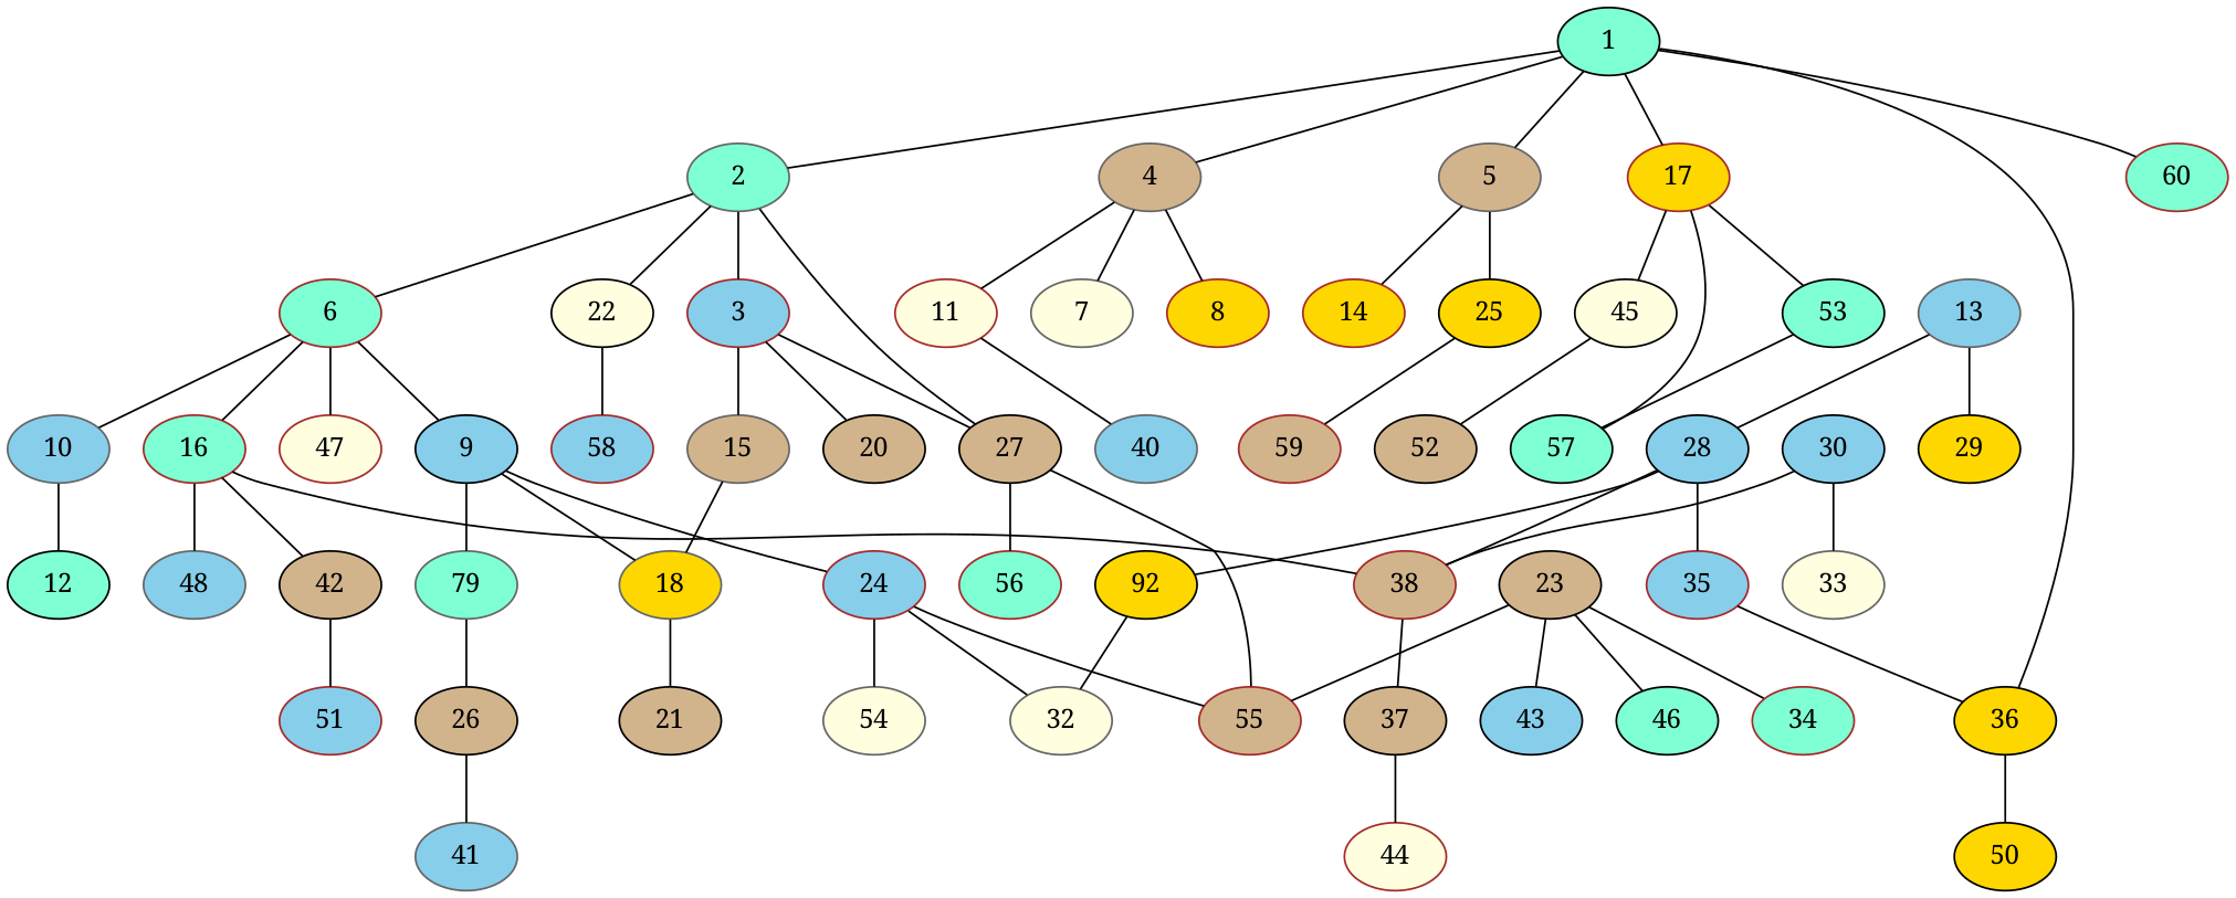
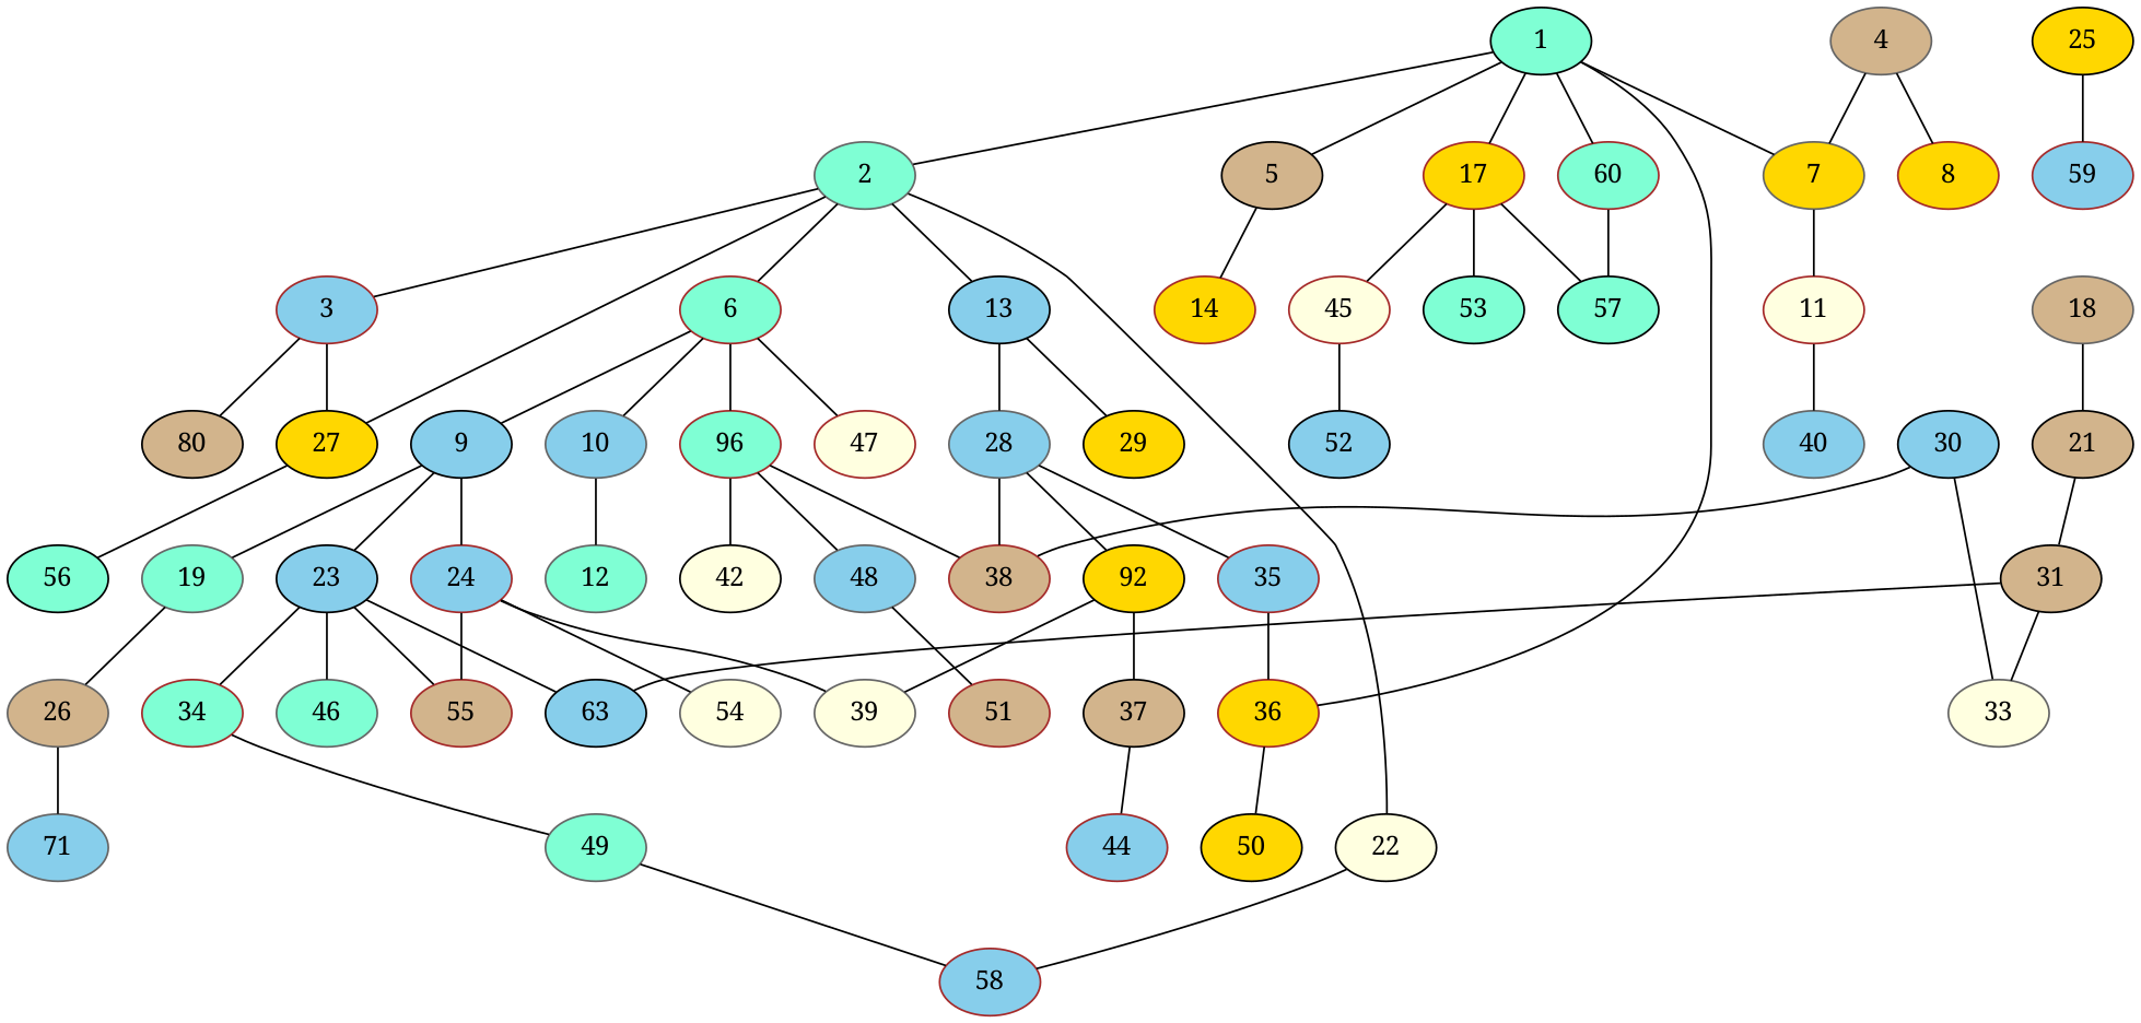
  graph {
    fontname="Noto Serif"
    node [color=black fillcolor=skyblue fontname="Noto Serif" style=filled]
    edge [fontname="Noto Serif"]
    1 [fillcolor=aquamarine]
    2 [color=gray40 fillcolor=aquamarine]
    4 [color=gray40 fillcolor=tan]
-   5 [color=gray40 fillcolor=tan]
+   5 [fillcolor=tan]
    17 [color=brown fillcolor=gold]
-   36 [fillcolor=gold]
+   36 [color=brown fillcolor=gold]
    60 [color=brown fillcolor=aquamarine]
    3 [color=brown]
    6 [color=brown fillcolor=aquamarine]
-   13 [color=gray40]
+   13
    22 [fillcolor=lightyellow]
-   27 [fillcolor=tan]
-   7 [color=gray40 fillcolor=lightyellow]
+   27 [fillcolor=gold]
+   7 [color=gray40 fillcolor=gold]
    8 [color=brown fillcolor=gold]
    11 [color=brown fillcolor=lightyellow]
    14 [color=brown fillcolor=gold]
    25 [fillcolor=gold]
-   45 [fillcolor=lightyellow]
+   45 [color=brown fillcolor=lightyellow]
    53 [fillcolor=aquamarine]
    57 [fillcolor=aquamarine]
    38 [color=brown fillcolor=tan]
    30
    33 [color=gray40 fillcolor=lightyellow]
    50 [fillcolor=gold]
-   15 [color=gray40 fillcolor=tan]
-   20 [fillcolor=tan]
+   20 [fillcolor=tan label=80]
    9
    10 [color=gray40]
-   16 [color=brown fillcolor=aquamarine]
+   16 [color=brown fillcolor=aquamarine label=96]
    47 [color=brown fillcolor=lightyellow]
-   28
+   28 [color=gray40]
    29 [fillcolor=gold]
    58 [color=brown]
    55 [color=brown fillcolor=tan]
-   56 [color=brown fillcolor=aquamarine]
+   56 [fillcolor=aquamarine]
    40 [color=gray40]
-   59 [color=brown fillcolor=tan]
-   52 [fillcolor=tan]
-   18 [color=gray40 fillcolor=gold]
-   19 [color=gray40 fillcolor=aquamarine label=79]
-   23 [fillcolor=tan]
+   59 [color=brown]
+   52
+   18 [color=gray40 fillcolor=tan]
+   19 [color=gray40 fillcolor=aquamarine]
+   23
    24 [color=brown]
-   12 [fillcolor=aquamarine]
-   42 [fillcolor=tan]
+   12 [color=gray40 fillcolor=aquamarine]
+   42 [fillcolor=lightyellow]
    48 [color=gray40]
    n46 [fillcolor=gold label=92]
    35 [color=brown]
    21 [fillcolor=tan]
-   26 [fillcolor=tan]
+   26 [color=gray40 fillcolor=tan]
    34 [color=brown fillcolor=aquamarine]
-   43
-   46 [fillcolor=aquamarine]
-   39 [color=gray40 fillcolor=lightyellow label=32]
+   43 [label=63]
+   46 [color=gray40 fillcolor=aquamarine]
+   39 [color=gray40 fillcolor=lightyellow]
    54 [color=gray40 fillcolor=lightyellow]
-   51 [color=brown]
-   41 [color=gray40]
+   51 [color=brown fillcolor=tan]
+   41 [color=gray40 label=71]
+   49 [color=gray40 fillcolor=aquamarine]
    37 [fillcolor=tan]
-   44 [color=brown fillcolor=lightyellow]
+   31 [fillcolor=tan]
+   44 [color=brown]
    1 -- 2
-   1 -- 4
+   1 -- 7
    1 -- 5
    1 -- 17
    1 -- 36
    1 -- 60
    2 -- 3
    2 -- 6
+   2 -- 13
    2 -- 22
    2 -- 27
    4 -- 7
    4 -- 8
-   4 -- 11
+   7 -- 11
    5 -- 14
-   5 -- 25
    17 -- 45
    17 -- 53
    17 -- 57
    36 -- 50
    3 -- 27
-   3 -- 15
    3 -- 20
    6 -- 9
    6 -- 10
    6 -- 16
    6 -- 47
    13 -- 28
    13 -- 29
    22 -- 58
-   27 -- 55
    27 -- 56
    11 -- 40
    25 -- 59
    45 -- 52
-   53 -- 57
+   60 -- 57
    30 -- 38
    30 -- 33
-   15 -- 18
    9 -- 19
-   9 -- 18
+   9 -- 23
    9 -- 24
    10 -- 12
    16 -- 38
    16 -- 42
    16 -- 48
    28 -- 38
    28 -- n46
    28 -- 35
    18 -- 21
    19 -- 26
    23 -- 55
    23 -- 34
    23 -- 43
    23 -- 46
    24 -- 55
    24 -- 39
    24 -- 54
-   42 -- 51
+   48 -- 51
    n46 -- 39
-   38 -- 37
+   n46 -- 37
    35 -- 36
+   21 -- 31
    26 -- 41
+   34 -- 49
+   49 -- 58
    37 -- 44
+   31 -- 33
+   31 -- 43
  }
